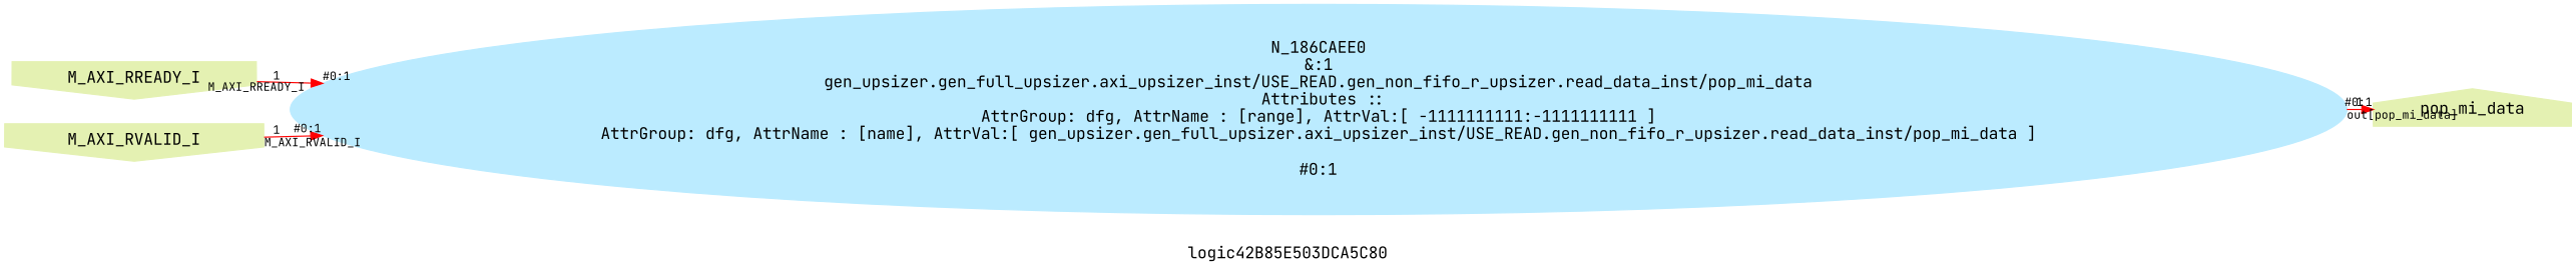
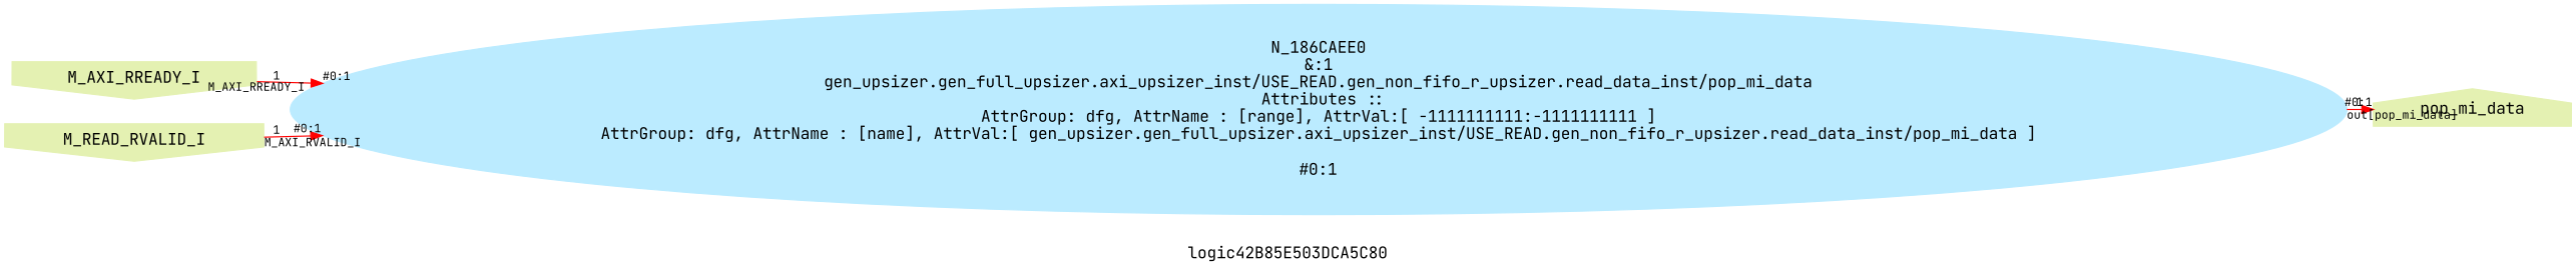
  digraph {
    label=logic42B85E503DCA5C80
    ranksep=0.1
    splines=true
    rankdir=LR
    fontname="JetBrains Mono"
    node [color="#e4f1b2" fontname="JetBrains Mono" shape=invhouse style=filled]
    edge [color="#ff0000" fontname="JetBrains Mono" fontsize=10 headlabel="#0:1"]
    n1 [label=M_AXI_RREADY_I]
-   n2 [label=M_AXI_RVALID_I]
+   n2 [label=M_READ_RVALID_I]
    n3 [label=pop_mi_data shape=house]
    n4 [color="#bbebff" label="N_186CAEE0\n&:1\ngen_upsizer.gen_full_upsizer.axi_upsizer_inst/USE_READ.gen_non_fifo_r_upsizer.read_data_inst/pop_mi_data\n Attributes ::\nAttrGroup: dfg, AttrName : [range], AttrVal:[ -1111111111:-1111111111 ]\nAttrGroup: dfg, AttrName : [name], AttrVal:[ gen_upsizer.gen_full_upsizer.axi_upsizer_inst/USE_READ.gen_non_fifo_r_upsizer.read_data_inst/pop_mi_data ]\n\n#0:1\n" shape=""]
    subgraph sub_1 {
      rank=source
      n1
      n2
    }
    subgraph sub_2 {
      rank=sink
      n3
    }
    n1 -> n4 [label=1 taillabel=M_AXI_RREADY_I]
    n2 -> n4 [label=1 taillabel=M_AXI_RVALID_I]
    n4 -> n3 [label=1 taillabel="out[pop_mi_data]"]
  }
